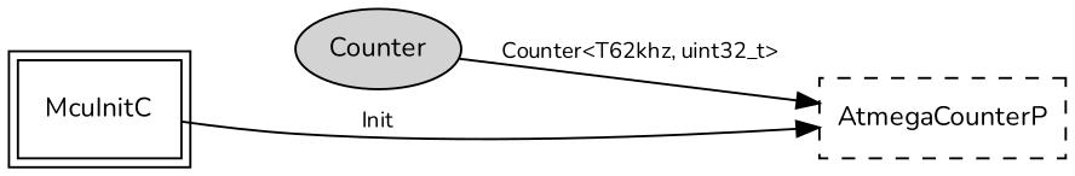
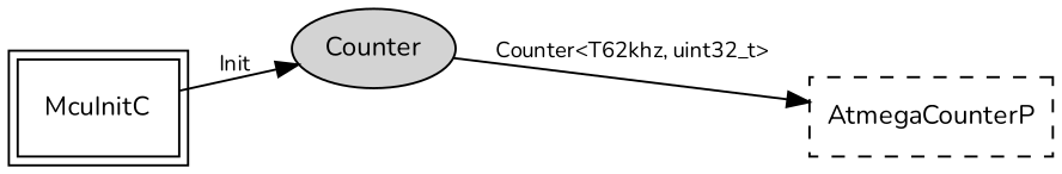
  digraph {
    fontname=Nunito
    rankdir=LR
    node [fontname=Nunito fontsize=12 shape=box]
    edge [fontname=Nunito fontsize=10]
    n1 [label=Counter shape=ellipse style=filled]
    n2 [label=AtmegaCounterP style=dashed]
    McuInitC [peripheries=2]
    n1 -> n2 [label="Counter<T62khz, uint32_t>"]
-   McuInitC -> n2 [label=Init]
+   McuInitC -> n1 [label=Init]
  }
